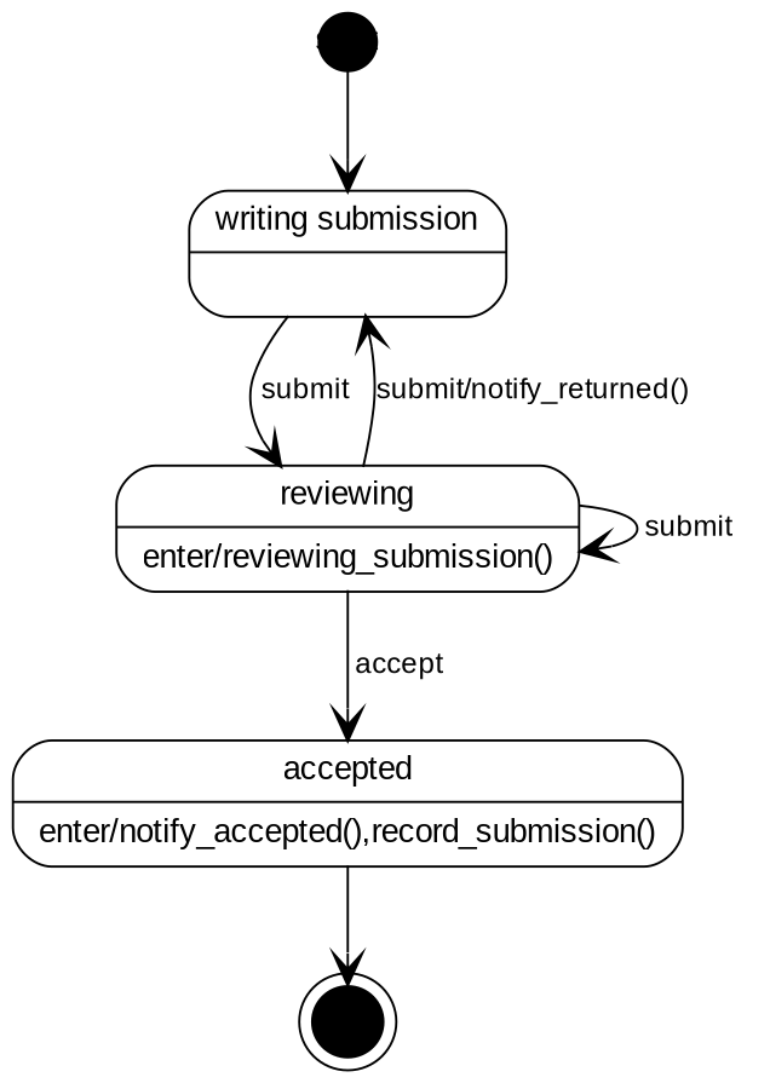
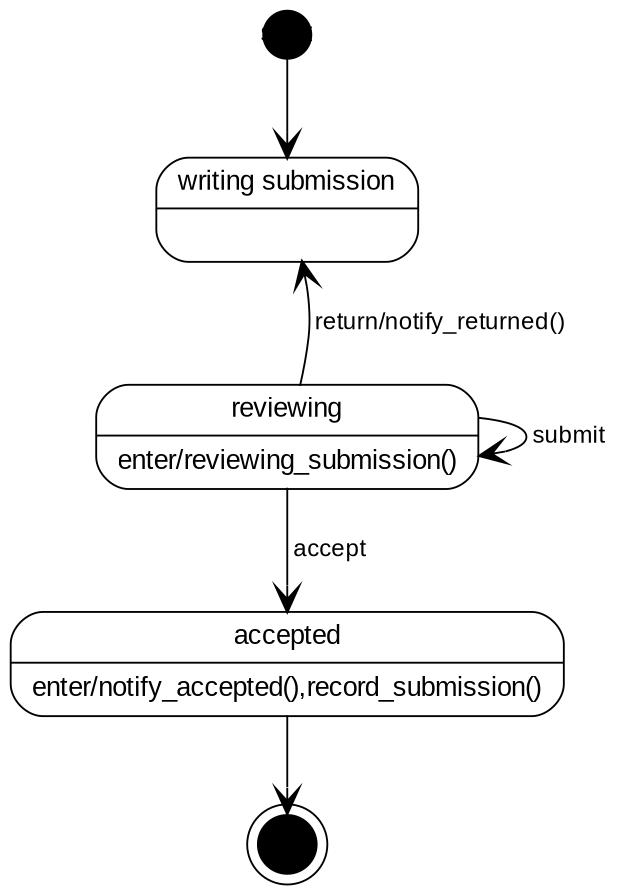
  digraph {
    rankdir=TB
    node [fontname=Arial fontsize=10 penwidth=0.7 shape=Mrecord]
    edge [arrowhead=vee dir=forward fontname=Arial fontsize=9 penwidth=0.7]
    start [color=black fillcolor=black fixedsize=true height=0.25 shape=circle style=filled width=0.25]
    n2 [label="{writing submission|}"]
    n3 [label="{reviewing|enter/reviewing_submission()}"]
    end [color=black fillcolor=black fixedsize=true height=0.2 shape=doublecircle style=filled width=0.2]
    n5 [label="{accepted|enter/notify_accepted(),record_submission()}"]
    start -> n2
-   n2 -> n3 [label=" submit   "]
-   n3 -> n2 [label=" submit/notify_returned()   "]
+   n3 -> n2 [label=" return/notify_returned()   "]
    n3 -> n3 [label=" submit   "]
    n3 -> n5 [label=" accept   "]
    n5 -> end
  }
